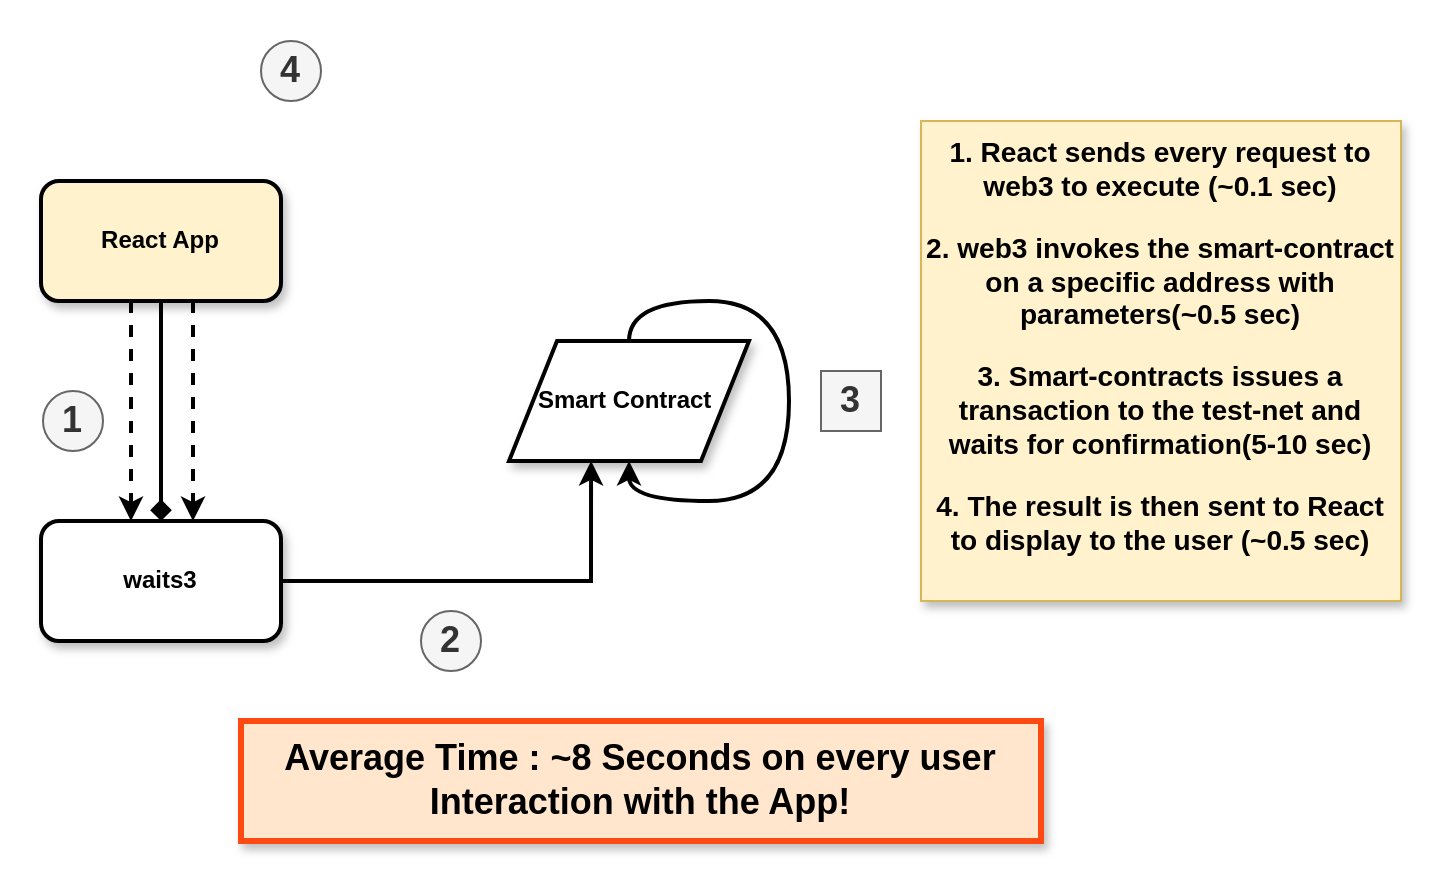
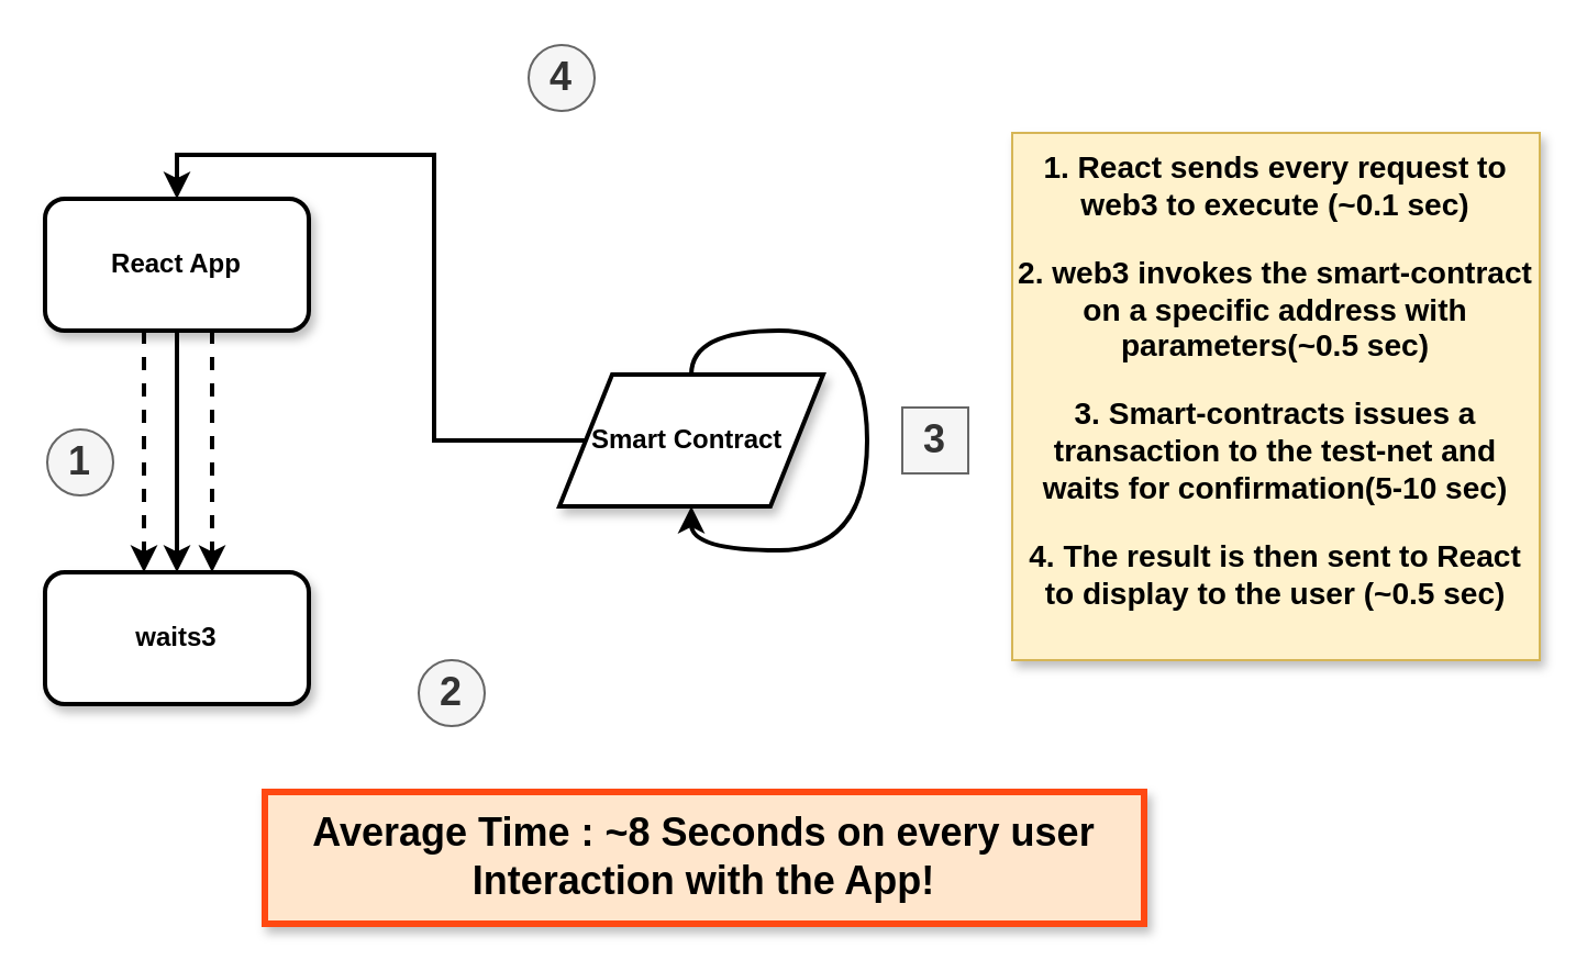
  <mxCell id="0" />
  <mxCell id="1" parent="0" />
- <mxCell id="2" style="edgeStyle=orthogonalEdgeStyle;rounded=0;orthogonalLoop=1;jettySize=auto;html=1;strokeWidth=2;endArrow=diamond;" edge="1" parent="1" source="3" target="5"><mxGeometry relative="1" as="geometry" /></mxCell>
- <mxCell id="3" value="&lt;b&gt;React App&lt;/b&gt;" style="rounded=1;whiteSpace=wrap;html=1;shadow=1;strokeWidth=2;fillColor=#fff2cc;" vertex="1" parent="1"><mxGeometry x="20" y="90" width="120" height="60" as="geometry" /></mxCell>
- <mxCell id="4" style="edgeStyle=orthogonalEdgeStyle;rounded=0;orthogonalLoop=1;jettySize=auto;html=1;entryX=0.342;entryY=1;entryDx=0;entryDy=0;entryPerimeter=0;strokeWidth=2;" edge="1" parent="1" source="5" target="7"><mxGeometry relative="1" as="geometry" /></mxCell>
+ <mxCell id="2" style="edgeStyle=orthogonalEdgeStyle;rounded=0;orthogonalLoop=1;jettySize=auto;html=1;strokeWidth=2;" edge="1" parent="1" source="3" target="5"><mxGeometry relative="1" as="geometry" /></mxCell>
+ <mxCell id="3" value="&lt;b&gt;React App&lt;/b&gt;" style="rounded=1;whiteSpace=wrap;html=1;shadow=1;strokeWidth=2;" vertex="1" parent="1"><mxGeometry x="20" y="90" width="120" height="60" as="geometry" /></mxCell>
  <mxCell id="5" value="&lt;b&gt;waits3&lt;/b&gt;" style="rounded=1;whiteSpace=wrap;html=1;shadow=1;strokeWidth=2;" vertex="1" parent="1"><mxGeometry x="20" y="260" width="120" height="60" as="geometry" /></mxCell>
+ <mxCell id="6" style="edgeStyle=orthogonalEdgeStyle;rounded=0;orthogonalLoop=1;jettySize=auto;html=1;entryX=0.5;entryY=0;entryDx=0;entryDy=0;strokeWidth=2;" edge="1" parent="1" source="7" target="3"><mxGeometry relative="1" as="geometry" /></mxCell>
  <mxCell id="7" value="&lt;b&gt;Smart Contract&amp;nbsp;&lt;/b&gt;" style="shape=parallelogram;perimeter=parallelogramPerimeter;whiteSpace=wrap;html=1;shadow=1;strokeWidth=2;" vertex="1" parent="1"><mxGeometry x="254" y="170" width="120" height="60" as="geometry" /></mxCell>
  <mxCell id="8" style="edgeStyle=orthogonalEdgeStyle;rounded=0;orthogonalLoop=1;jettySize=auto;html=1;entryX=0.5;entryY=1;entryDx=0;entryDy=0;curved=1;strokeWidth=2;" edge="1" parent="1" source="7" target="7"><mxGeometry relative="1" as="geometry" /></mxCell>
  <mxCell id="9" value="&lt;h2&gt;1&lt;/h2&gt;" style="ellipse;whiteSpace=wrap;html=1;aspect=fixed;fillColor=#f5f5f5;strokeColor=#666666;fontColor=#333333;" vertex="1" parent="1"><mxGeometry x="21" y="195" width="30" height="30" as="geometry" /></mxCell>
- <mxCell id="10" value="&lt;h2&gt;2&lt;/h2&gt;" style="ellipse;whiteSpace=wrap;html=1;aspect=fixed;fillColor=#f5f5f5;strokeColor=#666666;fontColor=#333333;" vertex="1" parent="1"><mxGeometry x="210" y="305" width="30" height="30" as="geometry" /></mxCell>
+ <mxCell id="10" value="&lt;h2&gt;2&lt;/h2&gt;" style="ellipse;whiteSpace=wrap;html=1;aspect=fixed;fillColor=#f5f5f5;strokeColor=#666666;fontColor=#333333;" vertex="1" parent="1"><mxGeometry x="190" y="300" width="30" height="30" as="geometry" /></mxCell>
  <mxCell id="11" value="&lt;h2&gt;3&lt;/h2&gt;" style="whiteSpace=wrap;html=1;aspect=fixed;fillColor=#f5f5f5;strokeColor=#666666;fontColor=#333333;rounded=0;" vertex="1" parent="1"><mxGeometry x="410" y="185" width="30" height="30" as="geometry" /></mxCell>
- <mxCell id="12" value="&lt;h2&gt;4&lt;/h2&gt;" style="ellipse;whiteSpace=wrap;html=1;aspect=fixed;fillColor=#f5f5f5;strokeColor=#666666;fontColor=#333333;" vertex="1" parent="1"><mxGeometry x="130" y="20" width="30" height="30" as="geometry" /></mxCell>
+ <mxCell id="12" value="&lt;h2&gt;4&lt;/h2&gt;" style="ellipse;whiteSpace=wrap;html=1;aspect=fixed;fillColor=#f5f5f5;strokeColor=#666666;fontColor=#333333;" vertex="1" parent="1"><mxGeometry x="240" y="20" width="30" height="30" as="geometry" /></mxCell>
  <mxCell id="13" value="&lt;h3&gt;1. React sends every request to web3 to execute (~0.1 sec)&lt;/h3&gt;&lt;div&gt;&lt;h3&gt;2. web3 invokes the smart-contract on a specific address with parameters(~0.5 sec)&lt;/h3&gt;&lt;/div&gt;&lt;div&gt;&lt;h3&gt;3. Smart-contracts issues a transaction to the test-net and waits for confirmation(5-10 sec)&lt;/h3&gt;&lt;/div&gt;&lt;div&gt;&lt;h3&gt;4. The result is then sent to React to display to the user (~0.5 sec)&lt;/h3&gt;&lt;/div&gt;&lt;div&gt;&lt;br&gt;&lt;/div&gt;" style="rounded=0;whiteSpace=wrap;html=1;fillColor=#fff2cc;strokeColor=#d6b656;glass=0;shadow=1;comic=0;" vertex="1" parent="1"><mxGeometry x="460" y="60" width="240" height="240" as="geometry" /></mxCell>
  <mxCell id="14" value="&lt;h2&gt;Average Time : ~8 Seconds on every user Interaction with the App!&lt;/h2&gt;" style="rounded=0;whiteSpace=wrap;html=1;shadow=1;glass=0;comic=0;fillColor=#ffe6cc;strokeColor=#FF4912;strokeWidth=3;" vertex="1" parent="1"><mxGeometry x="120" y="360" width="400" height="60" as="geometry" /></mxCell>
  <mxCell id="15" value="" style="endArrow=classic;html=1;strokeWidth=2;dashed=1;exitX=0.75;exitY=1;exitDx=0;exitDy=0;entryX=0.75;entryY=0;entryDx=0;entryDy=0;" edge="1" parent="1"><mxGeometry width="50" height="50" relative="1" as="geometry"><mxPoint x="96" y="150" as="sourcePoint" /><mxPoint x="96" y="260" as="targetPoint" /></mxGeometry></mxCell>
  <mxCell id="16" value="" style="endArrow=classic;html=1;strokeWidth=2;dashed=1;exitX=0.75;exitY=1;exitDx=0;exitDy=0;entryX=0.75;entryY=0;entryDx=0;entryDy=0;" edge="1" parent="1"><mxGeometry width="50" height="50" relative="1" as="geometry"><mxPoint x="65" y="150" as="sourcePoint" /><mxPoint x="65" y="260" as="targetPoint" /></mxGeometry></mxCell>
